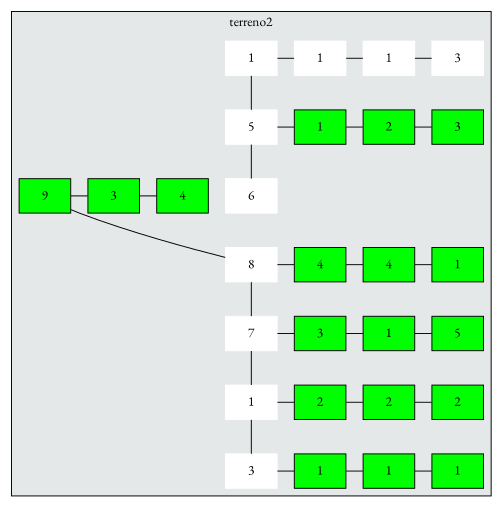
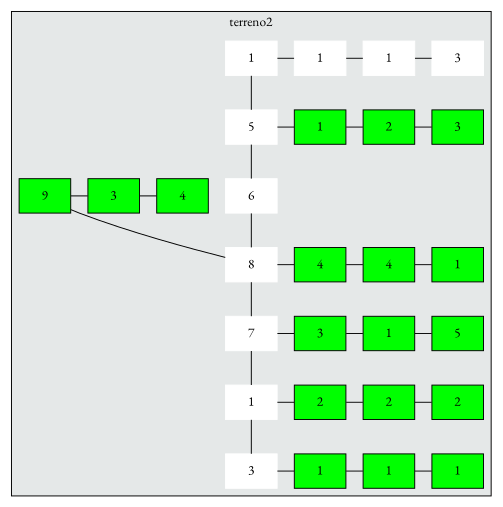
  digraph {
    fontname="EB Garamond"
    node [fillcolor=green fontname="EB Garamond" group=1 shape=box style=filled]
    edge [dir=none fontname="EB Garamond"]
    n1 [color=white fillcolor="#FFFFFF" label=1]
    n2 [color=white fillcolor="#FFFFFF" group=2 label=1]
    n3 [color=white fillcolor="#FFFFFF" group=3 label=1]
    n4 [color=white fillcolor="#FFFFFF" group=4 label=3]
    n5 [color=white fillcolor="#FFFFFF" label=5]
    n6 [group=2 label=1]
    n7 [group=3 label=2]
    n8 [group=4 label=3]
    n9 [color=white fillcolor="#FFFFFF" label=6]
    n10 [group=2 label=9]
    n11 [group=3 label=3]
    n12 [group=4 label=4]
    n13 [color=white fillcolor="#FFFFFF" label=8]
    n14 [group=2 label=4]
    n15 [group=3 label=4]
    n16 [group=4 label=1]
    n17 [color=white fillcolor="#FFFFFF" label=7]
    n18 [group=2 label=3]
    n19 [group=3 label=1]
    n20 [group=4 label=5]
    n21 [color=white fillcolor="#FFFFFF" label=1]
    n22 [group=2 label=2]
    n23 [group=3 label=2]
    n24 [group=4 label=2]
    n25 [color=white fillcolor="#FFFFFF" label=3]
    n26 [group=2 label=1]
    n27 [group=3 label=1]
    n28 [group=4 label=1]
    subgraph cluster_1 {
      bgcolor="#E5E8E8"
      label=terreno2
      subgraph sub_2 {
        bgcolor="#E5E8E8"
        label=terreno2
        rank=same
        n1
        n2
        n3
        n4
      }
      subgraph sub_3 {
        bgcolor="#E5E8E8"
        label=terreno2
        rank=same
        n5
        n6
        n7
        n8
      }
      subgraph sub_4 {
        bgcolor="#E5E8E8"
        label=terreno2
        rank=same
        n9
        n10
        n11
        n12
      }
      subgraph sub_5 {
        bgcolor="#E5E8E8"
        label=terreno2
        rank=same
        n13
        n14
        n15
        n16
      }
      subgraph sub_6 {
        bgcolor="#E5E8E8"
        label=terreno2
        rank=same
        n17
        n18
        n19
        n20
      }
      subgraph sub_7 {
        bgcolor="#E5E8E8"
        label=terreno2
        rank=same
        n21
        n22
        n23
        n24
      }
      subgraph sub_8 {
        bgcolor="#E5E8E8"
        label=terreno2
        rank=same
        n25
        n26
        n27
        n28
      }
    }
    n1 -> n2
    n1 -> n5
    n2 -> n3
    n3 -> n4
    n5 -> n6
    n5 -> n9
    n6 -> n7
    n7 -> n8
+   n9 -> n13
    n10 -> n11
    n11 -> n12
    n13 -> n10
    n13 -> n14
    n13 -> n17
    n14 -> n15
    n15 -> n16
    n17 -> n18
    n17 -> n21
    n18 -> n19
    n19 -> n20
    n21 -> n22
    n21 -> n25
    n22 -> n23
    n23 -> n24
    n25 -> n26
    n26 -> n27
    n27 -> n28
  }
